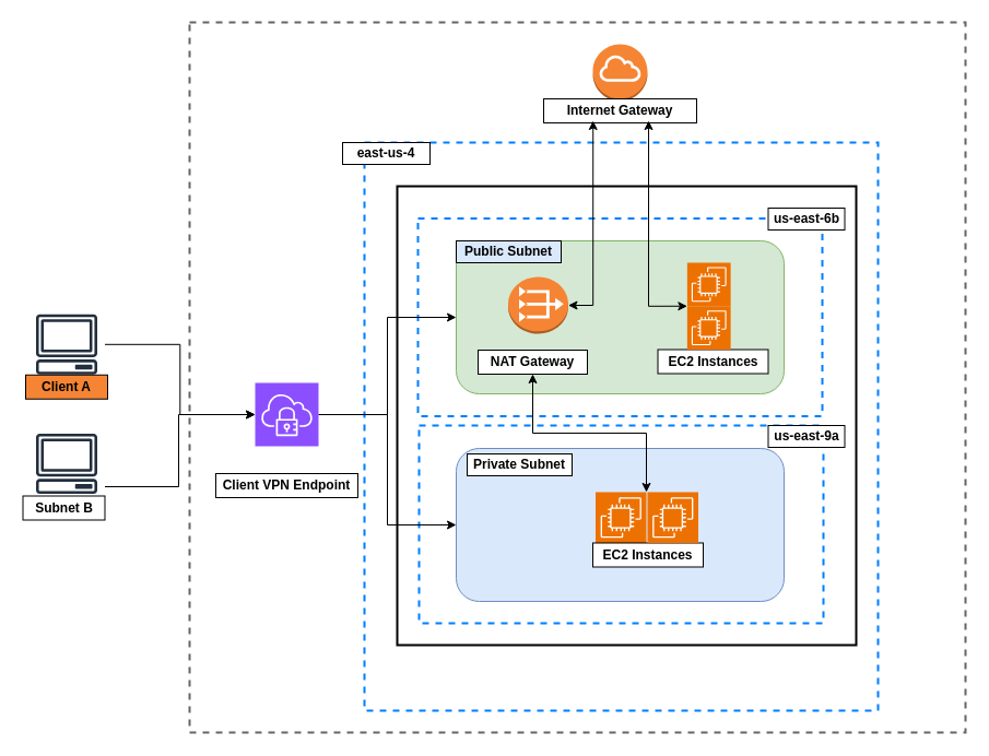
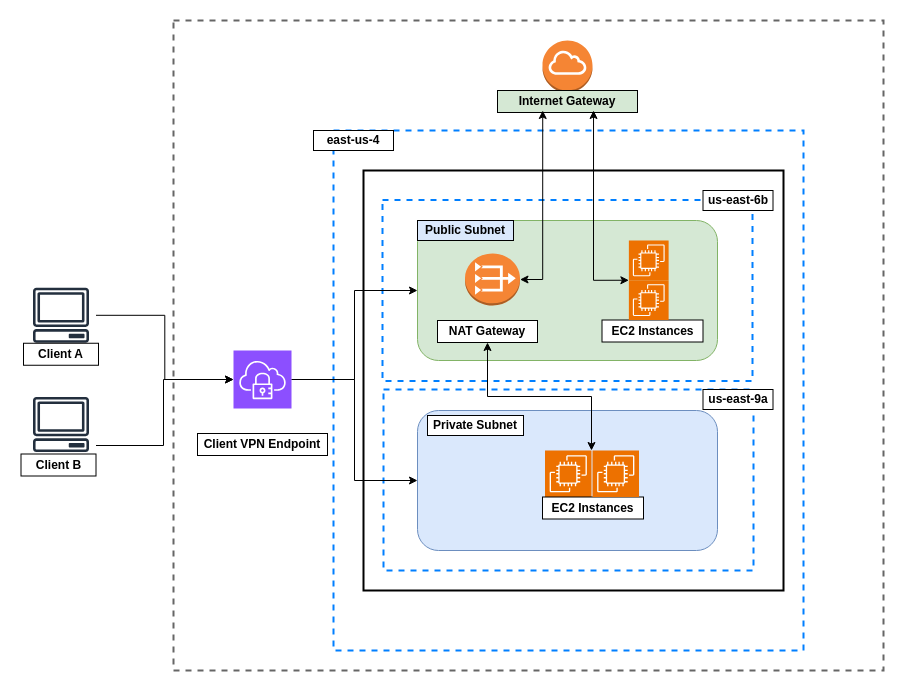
  <mxCell id="0" />
  <mxCell id="1" parent="0" />
  <mxCell id="2" value="" style="rounded=0;whiteSpace=wrap;html=1;fillColor=none;dashed=1;strokeColor=#666666;fontStyle=1;strokeWidth=2;" parent="1" vertex="1"><mxGeometry x="173" y="20" width="710" height="650" as="geometry" /></mxCell>
  <mxCell id="3" value="" style="rounded=0;whiteSpace=wrap;html=1;fillColor=none;dashed=1;strokeColor=#007FFF;fontStyle=1;strokeWidth=2;" parent="1" vertex="1"><mxGeometry x="333" y="130" width="470" height="520" as="geometry" /></mxCell>
  <mxCell id="4" value="" style="whiteSpace=wrap;html=1;aspect=fixed;strokeWidth=2;" parent="1" vertex="1"><mxGeometry x="363" y="170" width="420" height="420" as="geometry" /></mxCell>
  <mxCell id="5" value="" style="rounded=0;whiteSpace=wrap;html=1;fillColor=none;dashed=1;strokeColor=#007FFF;strokeWidth=2;" parent="1" vertex="1"><mxGeometry x="383" y="389" width="370" height="181" as="geometry" /></mxCell>
  <mxCell id="6" value="" style="rounded=0;whiteSpace=wrap;html=1;fillColor=none;dashed=1;strokeColor=#007FFF;strokeWidth=2;" parent="1" vertex="1"><mxGeometry x="382" y="199.5" width="370" height="181" as="geometry" /></mxCell>
  <mxCell id="7" value="" style="outlineConnect=0;dashed=0;verticalLabelPosition=bottom;verticalAlign=top;align=center;html=1;shape=mxgraph.aws3.internet_gateway;fillColor=#F58534;gradientColor=none;" parent="1" vertex="1"><mxGeometry x="542" y="40" width="50" height="52" as="geometry" /></mxCell>
- <mxCell id="8" value="&lt;b&gt;Internet Gateway&lt;/b&gt;" style="rounded=0;whiteSpace=wrap;html=1;" parent="1" vertex="1"><mxGeometry x="497" y="90" width="140" height="22" as="geometry" /></mxCell>
+ <mxCell id="8" value="&lt;b&gt;Internet Gateway&lt;/b&gt;" style="rounded=0;whiteSpace=wrap;html=1;fillColor=#d5e8d4;" parent="1" vertex="1"><mxGeometry x="497" y="90" width="140" height="22" as="geometry" /></mxCell>
  <mxCell id="9" value="" style="rounded=1;whiteSpace=wrap;html=1;fillColor=#dae8fc;strokeColor=#6c8ebf;" parent="1" vertex="1"><mxGeometry x="417" y="410" width="300" height="140" as="geometry" /></mxCell>
  <mxCell id="10" value="" style="rounded=1;whiteSpace=wrap;html=1;fillColor=#d5e8d4;strokeColor=#82b366;" parent="1" vertex="1"><mxGeometry x="417" y="220" width="300" height="140" as="geometry" /></mxCell>
  <mxCell id="11" value="" style="outlineConnect=0;dashed=0;verticalLabelPosition=bottom;verticalAlign=top;align=center;html=1;shape=mxgraph.aws3.vpc_nat_gateway;fillColor=#F58534;gradientColor=none;" parent="1" vertex="1"><mxGeometry x="464.5" y="253" width="55" height="52" as="geometry" /></mxCell>
  <mxCell id="12" value="&lt;b&gt;NAT Gateway&lt;/b&gt;" style="rounded=0;whiteSpace=wrap;html=1;" parent="1" vertex="1"><mxGeometry x="437" y="320" width="100" height="22" as="geometry" /></mxCell>
  <mxCell id="13" value="" style="sketch=0;points=[[0,0,0],[0.25,0,0],[0.5,0,0],[0.75,0,0],[1,0,0],[0,1,0],[0.25,1,0],[0.5,1,0],[0.75,1,0],[1,1,0],[0,0.25,0],[0,0.5,0],[0,0.75,0],[1,0.25,0],[1,0.5,0],[1,0.75,0]];outlineConnect=0;fontColor=#232F3E;fillColor=#ED7100;strokeColor=#ffffff;dashed=0;verticalLabelPosition=bottom;verticalAlign=top;align=center;html=1;fontSize=12;fontStyle=0;aspect=fixed;shape=mxgraph.aws4.resourceIcon;resIcon=mxgraph.aws4.ec2;" parent="1" vertex="1"><mxGeometry x="628.37" y="240" width="39.75" height="39.75" as="geometry" /></mxCell>
  <mxCell id="14" value="&lt;b&gt;EC2 Instances&lt;/b&gt;" style="rounded=0;whiteSpace=wrap;html=1;" parent="1" vertex="1"><mxGeometry x="601.5" y="319.5" width="101" height="22" as="geometry" /></mxCell>
  <mxCell id="15" value="&lt;b style=&quot;font-size: 12px;&quot;&gt;Public Subnet&lt;/b&gt;" style="rounded=0;whiteSpace=wrap;html=1;fontSize=12;align=center;fillColor=#dae8fc;" parent="1" vertex="1"><mxGeometry x="417" y="220" width="96" height="20" as="geometry" /></mxCell>
  <mxCell id="16" value="&lt;b&gt;Private Subnet&lt;/b&gt;" style="rounded=0;whiteSpace=wrap;html=1;" parent="1" vertex="1"><mxGeometry x="427" y="415" width="96" height="20" as="geometry" /></mxCell>
  <mxCell id="17" style="edgeStyle=orthogonalEdgeStyle;rounded=0;orthogonalLoop=1;jettySize=auto;html=1;exitX=1;exitY=0;exitDx=0;exitDy=0;exitPerimeter=0;startArrow=classic;startFill=1;" parent="1" source="18" target="12" edge="1"><mxGeometry relative="1" as="geometry" /></mxCell>
  <mxCell id="18" value="" style="sketch=0;points=[[0,0,0],[0.25,0,0],[0.5,0,0],[0.75,0,0],[1,0,0],[0,1,0],[0.25,1,0],[0.5,1,0],[0.75,1,0],[1,1,0],[0,0.25,0],[0,0.5,0],[0,0.75,0],[1,0.25,0],[1,0.5,0],[1,0.75,0]];outlineConnect=0;fontColor=#232F3E;fillColor=#ED7100;strokeColor=#ffffff;dashed=0;verticalLabelPosition=bottom;verticalAlign=top;align=center;html=1;fontSize=12;fontStyle=0;aspect=fixed;shape=mxgraph.aws4.resourceIcon;resIcon=mxgraph.aws4.ec2;" parent="1" vertex="1"><mxGeometry x="544.5" y="450" width="46.5" height="46.5" as="geometry" /></mxCell>
  <mxCell id="19" value="&lt;b&gt;EC2 Instances&lt;/b&gt;" style="rounded=0;whiteSpace=wrap;html=1;" parent="1" vertex="1"><mxGeometry x="542" y="496.5" width="101" height="22" as="geometry" /></mxCell>
  <mxCell id="20" style="edgeStyle=orthogonalEdgeStyle;rounded=0;orthogonalLoop=1;jettySize=auto;html=1;exitX=1;exitY=0.5;exitDx=0;exitDy=0;exitPerimeter=0;entryX=0.323;entryY=0.909;entryDx=0;entryDy=0;entryPerimeter=0;startArrow=classic;startFill=1;" parent="1" source="11" target="8" edge="1"><mxGeometry relative="1" as="geometry" /></mxCell>
  <mxCell id="21" style="edgeStyle=orthogonalEdgeStyle;rounded=0;orthogonalLoop=1;jettySize=auto;html=1;exitX=1;exitY=0.5;exitDx=0;exitDy=0;exitPerimeter=0;entryX=0;entryY=0.5;entryDx=0;entryDy=0;" parent="1" source="23" target="10" edge="1"><mxGeometry relative="1" as="geometry" /></mxCell>
  <mxCell id="22" style="edgeStyle=orthogonalEdgeStyle;rounded=0;orthogonalLoop=1;jettySize=auto;html=1;exitX=1;exitY=0.5;exitDx=0;exitDy=0;exitPerimeter=0;entryX=0;entryY=0.5;entryDx=0;entryDy=0;" parent="1" source="23" target="9" edge="1"><mxGeometry relative="1" as="geometry" /></mxCell>
  <mxCell id="23" value="" style="sketch=0;points=[[0,0,0],[0.25,0,0],[0.5,0,0],[0.75,0,0],[1,0,0],[0,1,0],[0.25,1,0],[0.5,1,0],[0.75,1,0],[1,1,0],[0,0.25,0],[0,0.5,0],[0,0.75,0],[1,0.25,0],[1,0.5,0],[1,0.75,0]];outlineConnect=0;fontColor=#232F3E;fillColor=#8C4FFF;strokeColor=#ffffff;dashed=0;verticalLabelPosition=bottom;verticalAlign=top;align=center;html=1;fontSize=12;fontStyle=0;aspect=fixed;shape=mxgraph.aws4.resourceIcon;resIcon=mxgraph.aws4.client_vpn;" parent="1" vertex="1"><mxGeometry x="233" y="350" width="58" height="58" as="geometry" /></mxCell>
  <mxCell id="24" value="&lt;b&gt;Client VPN Endpoint&lt;/b&gt;" style="rounded=0;whiteSpace=wrap;html=1;" parent="1" vertex="1"><mxGeometry x="197" y="433" width="130" height="22" as="geometry" /></mxCell>
  <mxCell id="25" value="" style="sketch=0;outlineConnect=0;fontColor=#232F3E;gradientColor=none;strokeColor=#232F3E;fillColor=#ffffff;dashed=0;verticalLabelPosition=bottom;verticalAlign=top;align=center;html=1;fontSize=12;fontStyle=0;aspect=fixed;shape=mxgraph.aws4.resourceIcon;resIcon=mxgraph.aws4.client;" parent="1" vertex="1"><mxGeometry x="25.5" y="279.75" width="70" height="70" as="geometry" /></mxCell>
  <mxCell id="26" value="" style="sketch=0;outlineConnect=0;fontColor=#232F3E;gradientColor=none;strokeColor=#232F3E;fillColor=#ffffff;dashed=0;verticalLabelPosition=bottom;verticalAlign=top;align=center;html=1;fontSize=12;fontStyle=0;aspect=fixed;shape=mxgraph.aws4.resourceIcon;resIcon=mxgraph.aws4.client;" parent="1" vertex="1"><mxGeometry x="25.5" y="389" width="70" height="70" as="geometry" /></mxCell>
- <mxCell id="27" value="&lt;b&gt;Client A&lt;/b&gt;" style="rounded=0;whiteSpace=wrap;html=1;fillColor=#f58534;" parent="1" vertex="1"><mxGeometry x="23" y="342.75" width="75" height="22" as="geometry" /></mxCell>
+ <mxCell id="27" value="&lt;b&gt;Client A&lt;/b&gt;" style="rounded=0;whiteSpace=wrap;html=1;" parent="1" vertex="1"><mxGeometry x="23" y="342.75" width="75" height="22" as="geometry" /></mxCell>
  <mxCell id="28" style="edgeStyle=orthogonalEdgeStyle;rounded=0;orthogonalLoop=1;jettySize=auto;html=1;entryX=0;entryY=0.5;entryDx=0;entryDy=0;entryPerimeter=0;" parent="1" source="25" target="23" edge="1"><mxGeometry relative="1" as="geometry" /></mxCell>
  <mxCell id="29" style="edgeStyle=orthogonalEdgeStyle;rounded=0;orthogonalLoop=1;jettySize=auto;html=1;entryX=0;entryY=0.5;entryDx=0;entryDy=0;entryPerimeter=0;" parent="1" source="26" target="23" edge="1"><mxGeometry relative="1" as="geometry"><Array as="points"><mxPoint x="163" y="445" /><mxPoint x="163" y="379" /></Array></mxGeometry></mxCell>
- <mxCell id="30" value="&lt;b&gt;Subnet B&lt;/b&gt;" style="rounded=0;whiteSpace=wrap;html=1;" parent="1" vertex="1"><mxGeometry x="20.5" y="453.5" width="75" height="22" as="geometry" /></mxCell>
+ <mxCell id="30" value="&lt;b&gt;Client B&lt;/b&gt;" style="rounded=0;whiteSpace=wrap;html=1;" parent="1" vertex="1"><mxGeometry x="20.5" y="453.5" width="75" height="22" as="geometry" /></mxCell>
  <mxCell id="31" value="&lt;b&gt;east-us-4&lt;/b&gt;" style="rounded=0;whiteSpace=wrap;html=1;" parent="1" vertex="1"><mxGeometry x="313" y="130" width="80" height="20" as="geometry" /></mxCell>
  <mxCell id="32" value="&lt;b&gt;us-east-9a&lt;/b&gt;" style="rounded=0;whiteSpace=wrap;html=1;" parent="1" vertex="1"><mxGeometry x="702.5" y="389" width="70" height="20" as="geometry" /></mxCell>
  <mxCell id="33" value="&lt;b&gt;us-east-6b&lt;/b&gt;" style="rounded=0;whiteSpace=wrap;html=1;" parent="1" vertex="1"><mxGeometry x="702.5" y="190" width="70" height="20" as="geometry" /></mxCell>
  <mxCell id="34" value="" style="sketch=0;points=[[0,0,0],[0.25,0,0],[0.5,0,0],[0.75,0,0],[1,0,0],[0,1,0],[0.25,1,0],[0.5,1,0],[0.75,1,0],[1,1,0],[0,0.25,0],[0,0.5,0],[0,0.75,0],[1,0.25,0],[1,0.5,0],[1,0.75,0]];outlineConnect=0;fontColor=#232F3E;fillColor=#ED7100;strokeColor=#ffffff;dashed=0;verticalLabelPosition=bottom;verticalAlign=top;align=center;html=1;fontSize=12;fontStyle=0;aspect=fixed;shape=mxgraph.aws4.resourceIcon;resIcon=mxgraph.aws4.ec2;" parent="1" vertex="1"><mxGeometry x="628.37" y="279.75" width="39.75" height="39.75" as="geometry" /></mxCell>
  <mxCell id="35" style="edgeStyle=orthogonalEdgeStyle;rounded=0;orthogonalLoop=1;jettySize=auto;html=1;exitX=0;exitY=0;exitDx=0;exitDy=0;exitPerimeter=0;entryX=0.686;entryY=0.909;entryDx=0;entryDy=0;entryPerimeter=0;startArrow=classic;startFill=1;" parent="1" source="34" target="8" edge="1"><mxGeometry relative="1" as="geometry"><Array as="points"><mxPoint x="593" y="280" /></Array></mxGeometry></mxCell>
  <mxCell id="36" value="" style="sketch=0;points=[[0,0,0],[0.25,0,0],[0.5,0,0],[0.75,0,0],[1,0,0],[0,1,0],[0.25,1,0],[0.5,1,0],[0.75,1,0],[1,1,0],[0,0.25,0],[0,0.5,0],[0,0.75,0],[1,0.25,0],[1,0.5,0],[1,0.75,0]];outlineConnect=0;fontColor=#232F3E;fillColor=#ED7100;strokeColor=#ffffff;dashed=0;verticalLabelPosition=bottom;verticalAlign=top;align=center;html=1;fontSize=12;fontStyle=0;aspect=fixed;shape=mxgraph.aws4.resourceIcon;resIcon=mxgraph.aws4.ec2;" parent="1" vertex="1"><mxGeometry x="592" y="450" width="46.5" height="46.5" as="geometry" /></mxCell>
